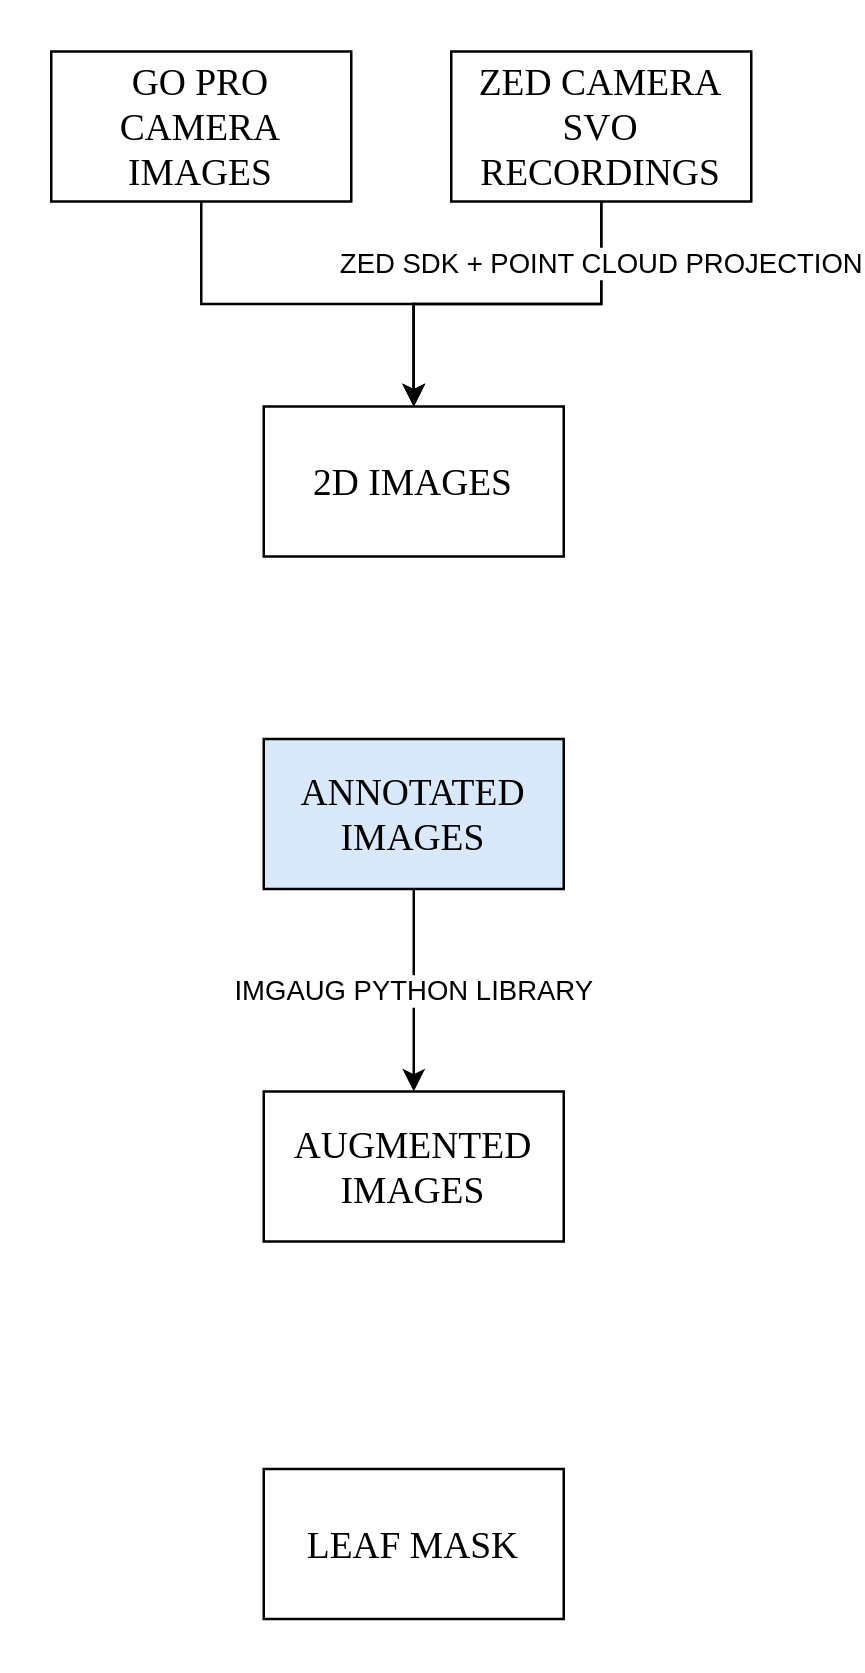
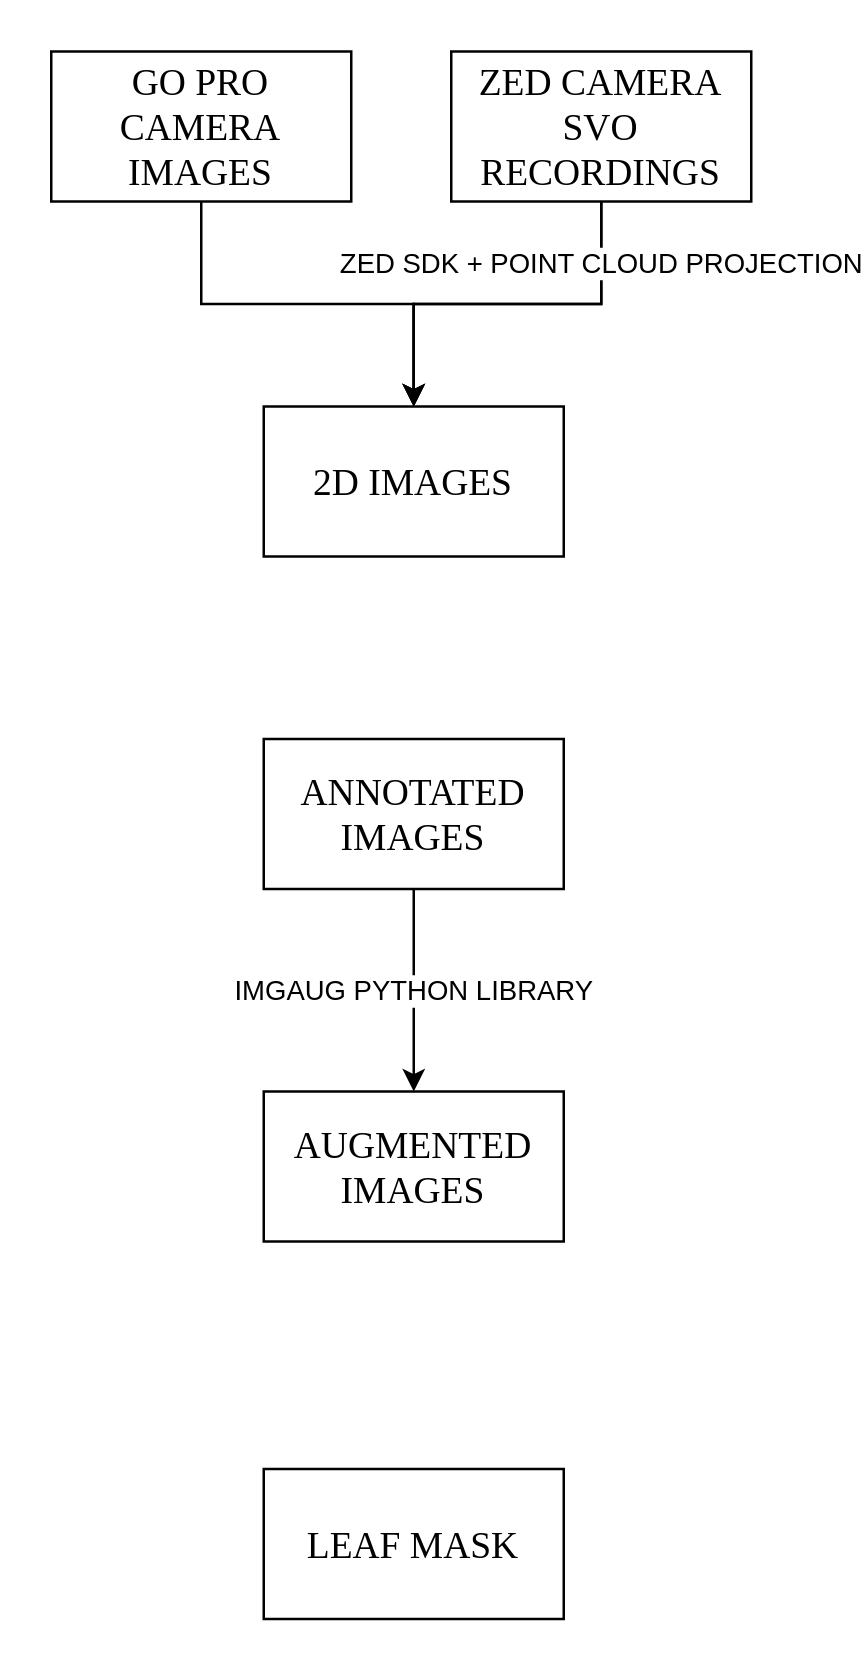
  <mxCell id="0" />
  <mxCell id="1" parent="0" />
  <mxCell id="2" value="" style="edgeStyle=orthogonalEdgeStyle;rounded=0;orthogonalLoop=1;jettySize=auto;html=1;" parent="1" source="4" target="5" edge="1"><mxGeometry relative="1" as="geometry" /></mxCell>
  <mxCell id="3" value="ZED SDK + POINT CLOUD PROJECTION" style="edgeStyle=orthogonalEdgeStyle;rounded=0;orthogonalLoop=1;jettySize=auto;html=1;" parent="1" source="4" target="5" edge="1"><mxGeometry x="-0.684" relative="1" as="geometry"><mxPoint as="offset" /></mxGeometry></mxCell>
  <mxCell id="4" value="ZED CAMERA SVO RECORDINGS" style="rounded=0;whiteSpace=wrap;html=1;shadow=0;labelBackgroundColor=none;strokeWidth=1;fontFamily=Verdana;fontSize=15;align=center;" parent="1" vertex="1"><mxGeometry x="180" y="20" width="120" height="60" as="geometry" /></mxCell>
  <mxCell id="5" value="2D IMAGES" style="rounded=0;whiteSpace=wrap;html=1;shadow=0;labelBackgroundColor=none;strokeWidth=1;fontFamily=Verdana;fontSize=15;align=center;" parent="1" vertex="1"><mxGeometry x="105" y="162" width="120" height="60" as="geometry" /></mxCell>
  <mxCell id="6" value="AUGMENTED IMAGES" style="whiteSpace=wrap;html=1;fontSize=15;fontFamily=Verdana;rounded=0;shadow=0;labelBackgroundColor=none;strokeWidth=1;" parent="1" vertex="1"><mxGeometry x="105" y="436" width="120" height="60" as="geometry" /></mxCell>
  <mxCell id="7" value="LEAF MASK" style="whiteSpace=wrap;html=1;fontSize=15;fontFamily=Verdana;rounded=0;shadow=0;labelBackgroundColor=none;strokeWidth=1;" parent="1" vertex="1"><mxGeometry x="105" y="587" width="120" height="60" as="geometry" /></mxCell>
  <mxCell id="8" style="edgeStyle=orthogonalEdgeStyle;rounded=0;orthogonalLoop=1;jettySize=auto;html=1;exitX=0.5;exitY=1;exitDx=0;exitDy=0;entryX=0.5;entryY=0;entryDx=0;entryDy=0;" parent="1" source="9" target="5" edge="1"><mxGeometry relative="1" as="geometry" /></mxCell>
  <mxCell id="9" value="GO PRO CAMERA IMAGES" style="rounded=0;whiteSpace=wrap;html=1;shadow=0;labelBackgroundColor=none;strokeWidth=1;fontFamily=Verdana;fontSize=15;align=center;" parent="1" vertex="1"><mxGeometry x="20" y="20" width="120" height="60" as="geometry" /></mxCell>
  <mxCell id="10" value="IMGAUG PYTHON LIBRARY" style="edgeStyle=orthogonalEdgeStyle;rounded=0;orthogonalLoop=1;jettySize=auto;html=1;exitX=0.5;exitY=1;exitDx=0;exitDy=0;entryX=0.5;entryY=0;entryDx=0;entryDy=0;" parent="1" source="11" target="6" edge="1"><mxGeometry relative="1" as="geometry" /></mxCell>
- <mxCell id="11" value="ANNOTATED IMAGES" style="whiteSpace=wrap;html=1;fontSize=15;fontFamily=Verdana;rounded=0;shadow=0;labelBackgroundColor=none;strokeWidth=1;fillColor=#dae8fc;" parent="1" vertex="1"><mxGeometry x="105" y="295" width="120" height="60" as="geometry" /></mxCell>
+ <mxCell id="11" value="ANNOTATED IMAGES" style="whiteSpace=wrap;html=1;fontSize=15;fontFamily=Verdana;rounded=0;shadow=0;labelBackgroundColor=none;strokeWidth=1;" parent="1" vertex="1"><mxGeometry x="105" y="295" width="120" height="60" as="geometry" /></mxCell>
